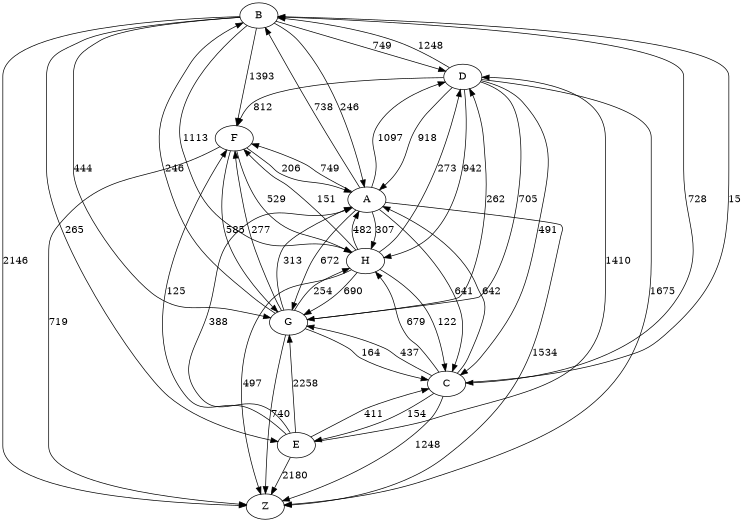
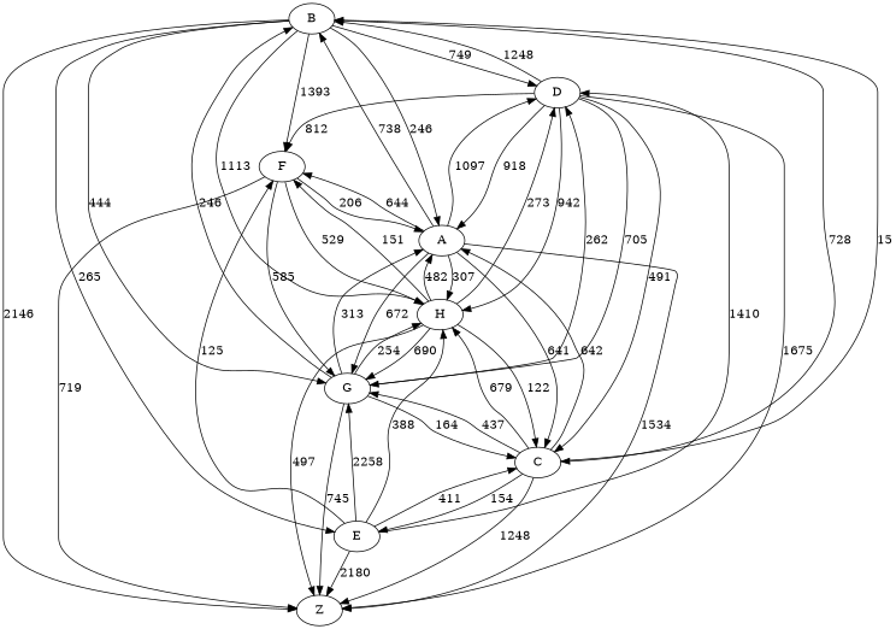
  digraph {
    rankdir=TB
    B
    D
    Z
    A
    C
    G
    H
    F
    E
    B -> D [label=749]
    B -> Z [label=2146]
    B -> A [label=246]
    B -> C [label=728]
    B -> G [label=444]
    B -> H [label=1113]
    B -> F [label=1393]
    B -> E [label=265]
    D -> B [label=1248]
    D -> Z [label=1675]
    D -> A [label=918]
    D -> C [label=491]
    D -> G [label=705]
    D -> H [label=942]
    D -> F [label=812]
    A -> B [label=738]
    A -> D [label=1097]
    A -> Z [label=1534]
    A -> C [label=641]
    A -> G [label=672]
    A -> H [label=307]
-   A -> F [label=749]
+   A -> F [label=644]
    C -> B [label=15]
    C -> Z [label=1248]
    C -> A [label=642]
    C -> G [label=437]
    C -> H [label=679]
    C -> E [label=154]
    G -> B [label=246]
    G -> D [label=262]
-   G -> Z [label=740]
+   G -> Z [label=745]
    G -> A [label=313]
    G -> C [label=164]
    G -> H [label=254]
-   G -> F [label=277]
    H -> D [label=273]
    H -> Z [label=497]
    H -> A [label=482]
    H -> C [label=122]
    H -> G [label=690]
    H -> F [label=151]
    F -> Z [label=719]
    F -> A [label=206]
    F -> G [label=585]
    F -> H [label=529]
    E -> D [label=1410]
    E -> Z [label=2180]
-   E -> A [label=388]
+   E -> H [label=388]
    E -> C [label=411]
    E -> G [label=2258]
    E -> F [label=125]
  }
